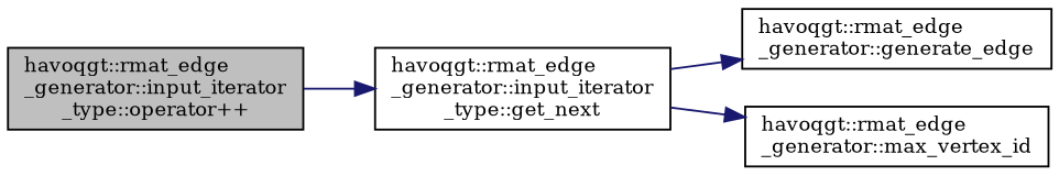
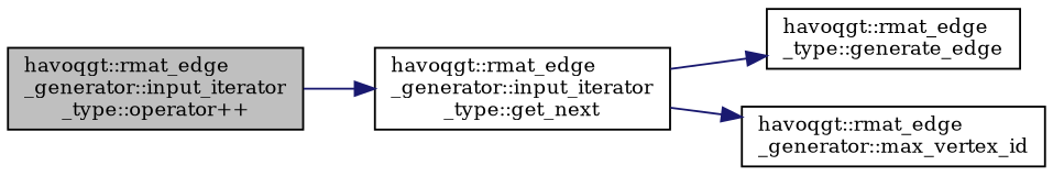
  digraph {
    rankdir=LR
    fontname="DejaVu Serif"
    node [color=black fillcolor=white fontname="DejaVu Serif" fontsize=10 shape=record style=filled]
    edge [color=midnightblue fontname="DejaVu Serif" fontsize=10 labelfontname=Helvetica labelfontsize=10 style=solid]
    n1 [fillcolor=grey75 fontcolor=black height=0.2 label="havoqgt::rmat_edge\l_generator::input_iterator\l_type::operator++" width=0.4]
    n2 [height=0.2 label="havoqgt::rmat_edge\l_generator::input_iterator\l_type::get_next" width=0.4]
-   n3 [height=0.2 label="havoqgt::rmat_edge\l_generator::generate_edge" width=0.4]
+   n3 [height=0.2 label="havoqgt::rmat_edge\l_type::generate_edge" width=0.4]
    n4 [height=0.2 label="havoqgt::rmat_edge\l_generator::max_vertex_id" width=0.4]
    n1 -> n2
    n2 -> n3
    n2 -> n4
  }
